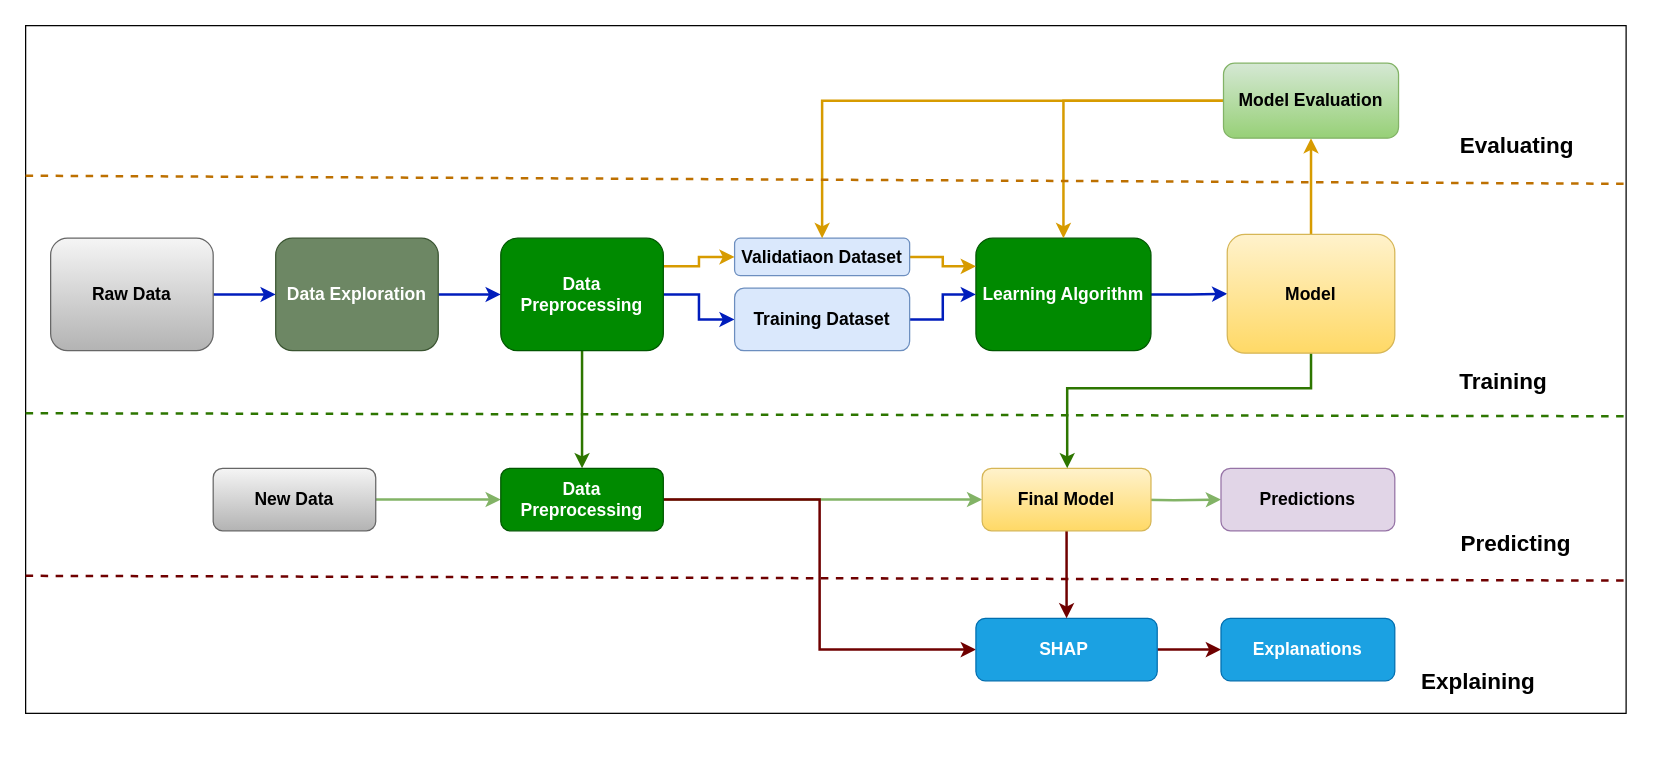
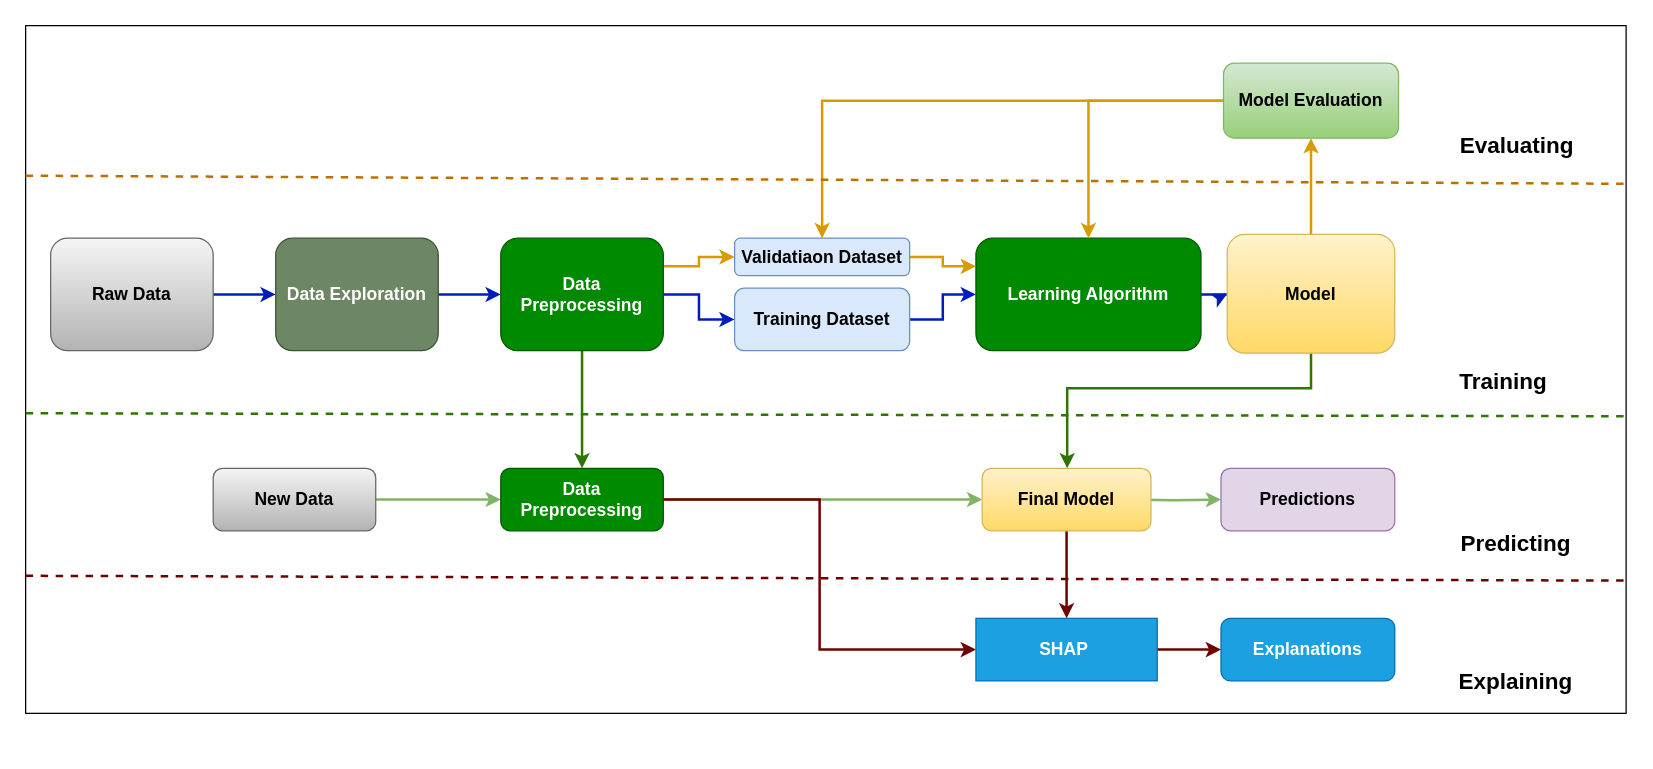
  <mxCell id="0" />
  <mxCell id="1" parent="0" />
  <mxCell id="2" value="" style="rounded=0;whiteSpace=wrap;html=1;fontSize=14;" parent="1" vertex="1"><mxGeometry x="20" y="20" width="1280" height="550" as="geometry" /></mxCell>
  <mxCell id="3" style="edgeStyle=orthogonalEdgeStyle;rounded=0;orthogonalLoop=1;jettySize=auto;html=1;exitX=0.5;exitY=1;exitDx=0;exitDy=0;entryX=0;entryY=0.5;entryDx=0;entryDy=0;strokeWidth=1;fillColor=#0050ef;strokeColor=#001DBC;" parent="1" edge="1"><mxGeometry relative="1" as="geometry"><mxPoint x="952" y="280" as="sourcePoint" /></mxGeometry></mxCell>
  <mxCell id="4" style="edgeStyle=orthogonalEdgeStyle;rounded=0;orthogonalLoop=1;jettySize=auto;html=1;exitX=0.5;exitY=1;exitDx=0;exitDy=0;entryX=0;entryY=0.5;entryDx=0;entryDy=0;strokeWidth=1;fillColor=#0050ef;strokeColor=#001DBC;" parent="1" edge="1"><mxGeometry relative="1" as="geometry"><mxPoint x="965" y="423" as="sourcePoint" /></mxGeometry></mxCell>
  <mxCell id="5" style="edgeStyle=orthogonalEdgeStyle;rounded=0;orthogonalLoop=1;jettySize=auto;html=1;exitX=0.5;exitY=1;exitDx=0;exitDy=0;entryX=0;entryY=0.5;entryDx=0;entryDy=0;strokeWidth=1;fillColor=#0050ef;strokeColor=#001DBC;" parent="1" edge="1"><mxGeometry relative="1" as="geometry"><mxPoint x="965" y="423" as="sourcePoint" /></mxGeometry></mxCell>
  <mxCell id="6" style="edgeStyle=orthogonalEdgeStyle;rounded=0;orthogonalLoop=1;jettySize=auto;html=1;exitX=0.5;exitY=1;exitDx=0;exitDy=0;entryX=1;entryY=0.5;entryDx=0;entryDy=0;strokeWidth=1;fillColor=#0050ef;strokeColor=#001DBC;" parent="1" edge="1"><mxGeometry relative="1" as="geometry"><mxPoint x="695" y="510" as="sourcePoint" /></mxGeometry></mxCell>
  <mxCell id="7" style="edgeStyle=orthogonalEdgeStyle;rounded=0;orthogonalLoop=1;jettySize=auto;html=1;exitX=0.5;exitY=1;exitDx=0;exitDy=0;entryX=1;entryY=0.5;entryDx=0;entryDy=0;strokeWidth=1;fillColor=#0050ef;strokeColor=#001DBC;" parent="1" edge="1"><mxGeometry relative="1" as="geometry"><mxPoint x="695" y="510" as="sourcePoint" /></mxGeometry></mxCell>
  <mxCell id="8" style="edgeStyle=orthogonalEdgeStyle;rounded=0;orthogonalLoop=1;jettySize=auto;html=1;exitX=0.5;exitY=1;exitDx=0;exitDy=0;entryX=1;entryY=0.5;entryDx=0;entryDy=0;strokeWidth=1;fillColor=#0050ef;strokeColor=#001DBC;" parent="1" edge="1"><mxGeometry relative="1" as="geometry"><mxPoint x="695" y="510" as="sourcePoint" /></mxGeometry></mxCell>
  <mxCell id="9" style="edgeStyle=orthogonalEdgeStyle;rounded=0;orthogonalLoop=1;jettySize=auto;html=1;exitX=0.5;exitY=1;exitDx=0;exitDy=0;entryX=1;entryY=0.5;entryDx=0;entryDy=0;strokeWidth=1;fillColor=#0050ef;strokeColor=#001DBC;" parent="1" edge="1"><mxGeometry relative="1" as="geometry"><mxPoint x="695" y="510" as="sourcePoint" /></mxGeometry></mxCell>
  <mxCell id="10" style="edgeStyle=orthogonalEdgeStyle;rounded=0;orthogonalLoop=1;jettySize=auto;html=1;exitX=1;exitY=0.5;exitDx=0;exitDy=0;fontSize=14;fillColor=#0050ef;strokeColor=#001DBC;strokeWidth=2;" parent="1" source="11" target="16" edge="1"><mxGeometry relative="1" as="geometry" /></mxCell>
  <mxCell id="11" value="Raw Data" style="rounded=1;whiteSpace=wrap;html=1;fontSize=14;glass=0;strokeWidth=1;shadow=0;fillColor=#f5f5f5;strokeColor=#666666;fontStyle=1;gradientColor=#b3b3b3;" parent="1" vertex="1"><mxGeometry x="40" y="190" width="130" height="90" as="geometry" /></mxCell>
  <mxCell id="12" style="edgeStyle=orthogonalEdgeStyle;rounded=0;orthogonalLoop=1;jettySize=auto;html=1;exitX=0.5;exitY=1;exitDx=0;exitDy=0;entryX=0;entryY=0.5;entryDx=0;entryDy=0;fontSize=12;fillColor=#0050ef;strokeColor=#001DBC;" parent="1" edge="1"><mxGeometry relative="1" as="geometry"><mxPoint x="698" y="538" as="sourcePoint" /></mxGeometry></mxCell>
  <mxCell id="13" style="edgeStyle=orthogonalEdgeStyle;rounded=0;orthogonalLoop=1;jettySize=auto;html=1;exitX=0.5;exitY=1;exitDx=0;exitDy=0;entryX=0;entryY=0.5;entryDx=0;entryDy=0;fontSize=12;fillColor=#0050ef;strokeColor=#001DBC;" parent="1" edge="1"><mxGeometry relative="1" as="geometry"><mxPoint x="813.5" y="593" as="sourcePoint" /></mxGeometry></mxCell>
  <mxCell id="14" style="edgeStyle=orthogonalEdgeStyle;rounded=0;orthogonalLoop=1;jettySize=auto;html=1;exitX=0.5;exitY=1;exitDx=0;exitDy=0;entryX=0;entryY=0.5;entryDx=0;entryDy=0;fontSize=12;fillColor=#0050ef;strokeColor=#001DBC;" parent="1" edge="1"><mxGeometry relative="1" as="geometry"><mxPoint x="813.5" y="593" as="sourcePoint" /></mxGeometry></mxCell>
  <mxCell id="15" style="edgeStyle=orthogonalEdgeStyle;rounded=0;orthogonalLoop=1;jettySize=auto;html=1;exitX=1;exitY=0.5;exitDx=0;exitDy=0;entryX=0;entryY=0.5;entryDx=0;entryDy=0;fontSize=14;fillColor=#0050ef;strokeColor=#001DBC;strokeWidth=2;" parent="1" source="16" target="20" edge="1"><mxGeometry relative="1" as="geometry" /></mxCell>
  <mxCell id="16" value="Data Exploration" style="rounded=1;whiteSpace=wrap;html=1;fontSize=14;glass=0;strokeWidth=1;shadow=0;fillColor=#6d8764;strokeColor=#3A5431;fontStyle=1;fontColor=#ffffff;" parent="1" vertex="1"><mxGeometry x="220" y="190" width="130" height="90" as="geometry" /></mxCell>
  <mxCell id="17" style="edgeStyle=orthogonalEdgeStyle;rounded=0;orthogonalLoop=1;jettySize=auto;html=1;exitX=1;exitY=0.25;exitDx=0;exitDy=0;strokeWidth=2;fillColor=#ffcd28;gradientColor=#ffa500;strokeColor=#d79b00;" edge="1" parent="1" source="20" target="25"><mxGeometry relative="1" as="geometry" /></mxCell>
  <mxCell id="18" style="edgeStyle=orthogonalEdgeStyle;rounded=0;orthogonalLoop=1;jettySize=auto;html=1;exitX=1;exitY=0.5;exitDx=0;exitDy=0;entryX=0;entryY=0.5;entryDx=0;entryDy=0;strokeWidth=2;fillColor=#0050ef;strokeColor=#001DBC;" edge="1" parent="1" source="20" target="27"><mxGeometry relative="1" as="geometry" /></mxCell>
  <mxCell id="19" style="edgeStyle=orthogonalEdgeStyle;rounded=0;orthogonalLoop=1;jettySize=auto;html=1;exitX=0.5;exitY=1;exitDx=0;exitDy=0;entryX=0.5;entryY=0;entryDx=0;entryDy=0;strokeWidth=2;fillColor=#60a917;strokeColor=#2D7600;" edge="1" parent="1" source="20" target="36"><mxGeometry relative="1" as="geometry" /></mxCell>
  <mxCell id="20" value="Data Preprocessing" style="rounded=1;whiteSpace=wrap;html=1;fontSize=14;glass=0;strokeWidth=1;shadow=0;fillColor=#008a00;strokeColor=#005700;fontStyle=1;fontColor=#ffffff;" parent="1" vertex="1"><mxGeometry x="400" y="190" width="130" height="90" as="geometry" /></mxCell>
  <mxCell id="21" style="edgeStyle=orthogonalEdgeStyle;rounded=0;orthogonalLoop=1;jettySize=auto;html=1;exitX=1;exitY=0.5;exitDx=0;exitDy=0;strokeWidth=2;fontSize=18;fillColor=#0050ef;strokeColor=#001DBC;" parent="1" source="22" target="51" edge="1"><mxGeometry relative="1" as="geometry" /></mxCell>
- <mxCell id="22" value="Learning Algorithm" style="rounded=1;whiteSpace=wrap;html=1;fontSize=14;glass=0;strokeWidth=1;shadow=0;fillColor=#008a00;strokeColor=#005700;fontStyle=1;fontColor=#ffffff;" parent="1" vertex="1"><mxGeometry x="780" y="190" width="140" height="90" as="geometry" /></mxCell>
+ <mxCell id="22" value="Learning Algorithm" style="rounded=1;whiteSpace=wrap;html=1;fontSize=14;glass=0;strokeWidth=1;shadow=0;fillColor=#008a00;strokeColor=#005700;fontStyle=1;fontColor=#ffffff;" parent="1" vertex="1"><mxGeometry x="780" y="190" width="180" height="90" as="geometry" /></mxCell>
  <mxCell id="23" style="edgeStyle=orthogonalEdgeStyle;rounded=0;orthogonalLoop=1;jettySize=auto;html=1;entryX=0.5;entryY=1;entryDx=0;entryDy=0;strokeWidth=2;fontSize=14;fillColor=#ffcd28;strokeColor=#d79b00;gradientColor=#ffa500;" parent="1" source="51" target="30" edge="1"><mxGeometry relative="1" as="geometry"><mxPoint x="1031" y="190" as="sourcePoint" /></mxGeometry></mxCell>
  <mxCell id="24" style="edgeStyle=orthogonalEdgeStyle;rounded=0;orthogonalLoop=1;jettySize=auto;html=1;exitX=1;exitY=0.5;exitDx=0;exitDy=0;entryX=0;entryY=0.25;entryDx=0;entryDy=0;strokeWidth=2;fillColor=#ffcd28;gradientColor=#ffa500;strokeColor=#d79b00;" edge="1" parent="1" source="25" target="22"><mxGeometry relative="1" as="geometry" /></mxCell>
  <mxCell id="25" value="Validatiaon Dataset" style="rounded=1;whiteSpace=wrap;html=1;fontSize=14;glass=0;strokeWidth=1;shadow=0;fillColor=#dae8fc;strokeColor=#6c8ebf;fontStyle=1;" parent="1" vertex="1"><mxGeometry x="587" y="190" width="140" height="30" as="geometry" /></mxCell>
  <mxCell id="26" style="edgeStyle=orthogonalEdgeStyle;rounded=0;orthogonalLoop=1;jettySize=auto;html=1;exitX=1;exitY=0.5;exitDx=0;exitDy=0;entryX=0;entryY=0.5;entryDx=0;entryDy=0;fillColor=#0050ef;strokeColor=#001DBC;strokeWidth=2;" edge="1" parent="1" source="27" target="22"><mxGeometry relative="1" as="geometry" /></mxCell>
  <mxCell id="27" value="Training Dataset" style="rounded=1;whiteSpace=wrap;html=1;fontSize=14;glass=0;strokeWidth=1;shadow=0;fillColor=#dae8fc;strokeColor=#6c8ebf;fontStyle=1;" parent="1" vertex="1"><mxGeometry x="587" y="230" width="140" height="50" as="geometry" /></mxCell>
  <mxCell id="28" style="edgeStyle=orthogonalEdgeStyle;rounded=0;orthogonalLoop=1;jettySize=auto;html=1;exitX=0;exitY=0.5;exitDx=0;exitDy=0;entryX=0.5;entryY=0;entryDx=0;entryDy=0;strokeWidth=2;fontSize=14;fillColor=#ffcd28;gradientColor=#ffa500;strokeColor=#d79b00;" parent="1" source="30" target="25" edge="1"><mxGeometry relative="1" as="geometry" /></mxCell>
  <mxCell id="29" style="edgeStyle=orthogonalEdgeStyle;rounded=0;orthogonalLoop=1;jettySize=auto;html=1;exitX=0;exitY=0.5;exitDx=0;exitDy=0;entryX=0.5;entryY=0;entryDx=0;entryDy=0;strokeWidth=2;fontSize=14;fillColor=#ffcd28;gradientColor=#ffa500;strokeColor=#d79b00;" parent="1" source="30" target="22" edge="1"><mxGeometry relative="1" as="geometry" /></mxCell>
  <mxCell id="30" value="Model Evaluation" style="rounded=1;whiteSpace=wrap;html=1;fontSize=14;glass=0;strokeWidth=1;shadow=0;fillColor=#d5e8d4;strokeColor=#82b366;fontStyle=1;gradientColor=#97d077;" parent="1" vertex="1"><mxGeometry x="978" y="50" width="140" height="60" as="geometry" /></mxCell>
  <mxCell id="31" style="edgeStyle=orthogonalEdgeStyle;rounded=0;orthogonalLoop=1;jettySize=auto;html=1;exitX=1;exitY=0.5;exitDx=0;exitDy=0;entryX=0;entryY=0.5;entryDx=0;entryDy=0;fontSize=14;fillColor=#d5e8d4;strokeColor=#82b366;strokeWidth=2;gradientColor=#97d077;" parent="1" target="37" edge="1"><mxGeometry relative="1" as="geometry"><mxPoint x="900" y="399" as="sourcePoint" /></mxGeometry></mxCell>
  <mxCell id="32" style="edgeStyle=orthogonalEdgeStyle;rounded=0;orthogonalLoop=1;jettySize=auto;html=1;exitX=1;exitY=0.5;exitDx=0;exitDy=0;fontSize=14;fillColor=#d5e8d4;strokeColor=#82b366;strokeWidth=2;gradientColor=#97d077;" parent="1" source="33" target="36" edge="1"><mxGeometry relative="1" as="geometry" /></mxCell>
  <mxCell id="33" value="New Data" style="rounded=1;whiteSpace=wrap;html=1;fontSize=14;glass=0;strokeWidth=1;shadow=0;fillColor=#f5f5f5;strokeColor=#666666;fontStyle=1;gradientColor=#b3b3b3;" parent="1" vertex="1"><mxGeometry x="170" y="374" width="130" height="50" as="geometry" /></mxCell>
  <mxCell id="34" style="edgeStyle=orthogonalEdgeStyle;rounded=0;orthogonalLoop=1;jettySize=auto;html=1;exitX=1;exitY=0.5;exitDx=0;exitDy=0;entryX=0;entryY=0.5;entryDx=0;entryDy=0;fontSize=14;fillColor=#d5e8d4;strokeColor=#82b366;strokeWidth=2;gradientColor=#97d077;" parent="1" source="36" target="49" edge="1"><mxGeometry relative="1" as="geometry"><mxPoint x="760" y="399" as="targetPoint" /></mxGeometry></mxCell>
  <mxCell id="35" style="edgeStyle=orthogonalEdgeStyle;rounded=0;orthogonalLoop=1;jettySize=auto;html=1;exitX=1;exitY=0.5;exitDx=0;exitDy=0;entryX=0;entryY=0.5;entryDx=0;entryDy=0;strokeWidth=2;fontSize=14;fillColor=#a20025;strokeColor=#6F0000;" parent="1" source="36" target="40" edge="1"><mxGeometry relative="1" as="geometry" /></mxCell>
  <mxCell id="36" value="Data Preprocessing" style="rounded=1;whiteSpace=wrap;html=1;fontSize=14;glass=0;strokeWidth=1;shadow=0;fillColor=#008a00;strokeColor=#005700;fontStyle=1;fontColor=#ffffff;" parent="1" vertex="1"><mxGeometry x="400" y="374" width="130" height="50" as="geometry" /></mxCell>
  <mxCell id="37" value="Predictions" style="rounded=1;whiteSpace=wrap;html=1;fontSize=14;glass=0;strokeWidth=1;shadow=0;fillColor=#e1d5e7;strokeColor=#9673a6;fontStyle=1;" parent="1" vertex="1"><mxGeometry x="976" y="374" width="139" height="50" as="geometry" /></mxCell>
  <mxCell id="38" value="Explanations" style="rounded=1;whiteSpace=wrap;html=1;fontSize=14;glass=0;strokeWidth=1;shadow=0;fontStyle=1;fillColor=#1ba1e2;fontColor=#ffffff;strokeColor=#006EAF;" parent="1" vertex="1"><mxGeometry x="976" y="494" width="139" height="50" as="geometry" /></mxCell>
  <mxCell id="39" value="" style="edgeStyle=orthogonalEdgeStyle;rounded=0;orthogonalLoop=1;jettySize=auto;html=1;fontSize=14;fillColor=#a20025;strokeColor=#6F0000;strokeWidth=2;" parent="1" source="40" target="38" edge="1"><mxGeometry relative="1" as="geometry" /></mxCell>
- <mxCell id="40" value="SHAP&amp;nbsp;" style="rounded=1;whiteSpace=wrap;html=1;fontSize=14;glass=0;strokeWidth=1;shadow=0;fillColor=#1ba1e2;strokeColor=#006EAF;fontStyle=1;fontColor=#ffffff;" parent="1" vertex="1"><mxGeometry x="780" y="494" width="145" height="50" as="geometry" /></mxCell>
+ <mxCell id="40" value="SHAP&amp;nbsp;" style="whiteSpace=wrap;html=1;fontSize=14;glass=0;strokeWidth=1;shadow=0;fillColor=#1ba1e2;strokeColor=#006EAF;fontStyle=1;fontColor=#ffffff;rounded=0;" parent="1" vertex="1"><mxGeometry x="780" y="494" width="145" height="50" as="geometry" /></mxCell>
  <mxCell id="41" value="" style="endArrow=none;dashed=1;html=1;rounded=0;strokeWidth=2;fontSize=14;entryX=1.002;entryY=0.807;entryDx=0;entryDy=0;entryPerimeter=0;fillColor=#a20025;strokeColor=#6F0000;" parent="1" target="2" edge="1"><mxGeometry width="50" height="50" relative="1" as="geometry"><mxPoint x="20" y="460" as="sourcePoint" /><mxPoint x="1230" y="460" as="targetPoint" /></mxGeometry></mxCell>
  <mxCell id="42" value="" style="endArrow=none;dashed=1;html=1;rounded=0;strokeWidth=2;fontSize=14;entryX=1.003;entryY=0.568;entryDx=0;entryDy=0;entryPerimeter=0;fillColor=#60a917;strokeColor=#2D7600;" parent="1" target="2" edge="1"><mxGeometry width="50" height="50" relative="1" as="geometry"><mxPoint x="20" y="330" as="sourcePoint" /><mxPoint x="1230" y="330" as="targetPoint" /></mxGeometry></mxCell>
  <mxCell id="43" value="" style="endArrow=none;dashed=1;html=1;rounded=0;strokeWidth=2;fontSize=14;entryX=1.002;entryY=0.23;entryDx=0;entryDy=0;entryPerimeter=0;fillColor=#f0a30a;strokeColor=#BD7000;" parent="1" target="2" edge="1"><mxGeometry width="50" height="50" relative="1" as="geometry"><mxPoint x="20" y="140" as="sourcePoint" /><mxPoint x="1230" y="140" as="targetPoint" /></mxGeometry></mxCell>
  <mxCell id="44" value="Evaluating" style="text;strokeColor=none;align=center;fillColor=none;html=1;verticalAlign=middle;whiteSpace=wrap;rounded=0;fontSize=18;fontStyle=1" parent="1" vertex="1"><mxGeometry x="1158" y="101" width="110" height="30" as="geometry" /></mxCell>
  <mxCell id="45" value="Training" style="text;strokeColor=none;align=center;fillColor=none;html=1;verticalAlign=middle;whiteSpace=wrap;rounded=0;fontSize=18;fontStyle=1" parent="1" vertex="1"><mxGeometry x="1147" y="290" width="110" height="30" as="geometry" /></mxCell>
  <mxCell id="46" value="Predicting" style="text;strokeColor=none;align=center;fillColor=none;html=1;verticalAlign=middle;whiteSpace=wrap;rounded=0;fontSize=18;fontStyle=1" parent="1" vertex="1"><mxGeometry x="1157" y="420" width="110" height="30" as="geometry" /></mxCell>
- <mxCell id="47" value="Explaining" style="text;strokeColor=none;align=center;fillColor=none;html=1;verticalAlign=middle;whiteSpace=wrap;rounded=0;fontSize=18;fontStyle=1" parent="1" vertex="1"><mxGeometry x="1127" y="530" width="110" height="30" as="geometry" /></mxCell>
+ <mxCell id="47" value="Explaining" style="text;strokeColor=none;align=center;fillColor=none;html=1;verticalAlign=middle;whiteSpace=wrap;rounded=0;fontSize=18;fontStyle=1" parent="1" vertex="1"><mxGeometry x="1157" y="530" width="110" height="30" as="geometry" /></mxCell>
  <mxCell id="48" style="edgeStyle=orthogonalEdgeStyle;rounded=0;orthogonalLoop=1;jettySize=auto;html=1;exitX=0.5;exitY=1;exitDx=0;exitDy=0;strokeWidth=2;fontSize=18;fillColor=#a20025;strokeColor=#6F0000;" parent="1" source="49" target="40" edge="1"><mxGeometry relative="1" as="geometry" /></mxCell>
  <mxCell id="49" value="Final Model" style="rounded=1;whiteSpace=wrap;html=1;fontSize=14;glass=0;strokeWidth=1;shadow=0;fillColor=#fff2cc;strokeColor=#d6b656;fontStyle=1;gradientColor=#ffd966;" parent="1" vertex="1"><mxGeometry x="785" y="374" width="135" height="50" as="geometry" /></mxCell>
  <mxCell id="50" style="edgeStyle=orthogonalEdgeStyle;rounded=0;orthogonalLoop=1;jettySize=auto;html=1;exitX=0.5;exitY=1;exitDx=0;exitDy=0;strokeWidth=2;fontSize=18;fillColor=#60a917;strokeColor=#2D7600;" parent="1" source="51" target="49" edge="1"><mxGeometry relative="1" as="geometry"><Array as="points"><mxPoint x="1048" y="310" /><mxPoint x="853" y="310" /></Array></mxGeometry></mxCell>
  <mxCell id="51" value="Model" style="rounded=1;whiteSpace=wrap;html=1;fontSize=14;glass=0;strokeWidth=1;shadow=0;fillColor=#fff2cc;strokeColor=#d6b656;fontStyle=1;gradientColor=#ffd966;" parent="1" vertex="1"><mxGeometry x="981" y="187" width="134" height="95" as="geometry" /></mxCell>
